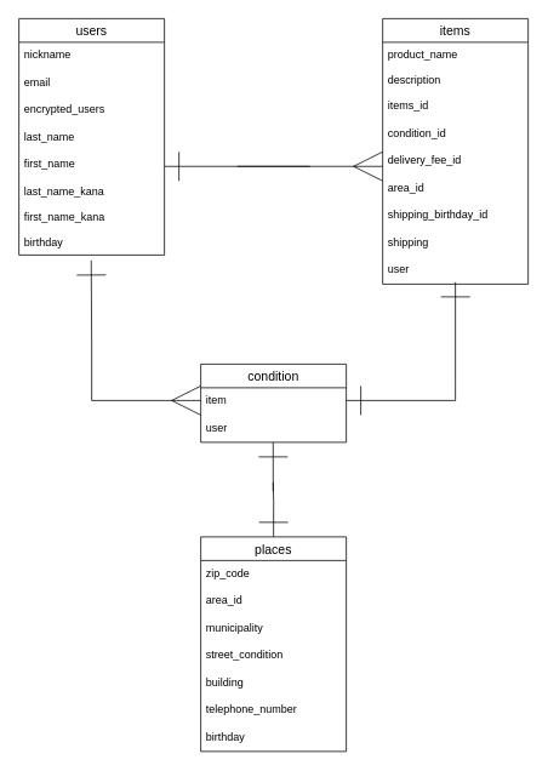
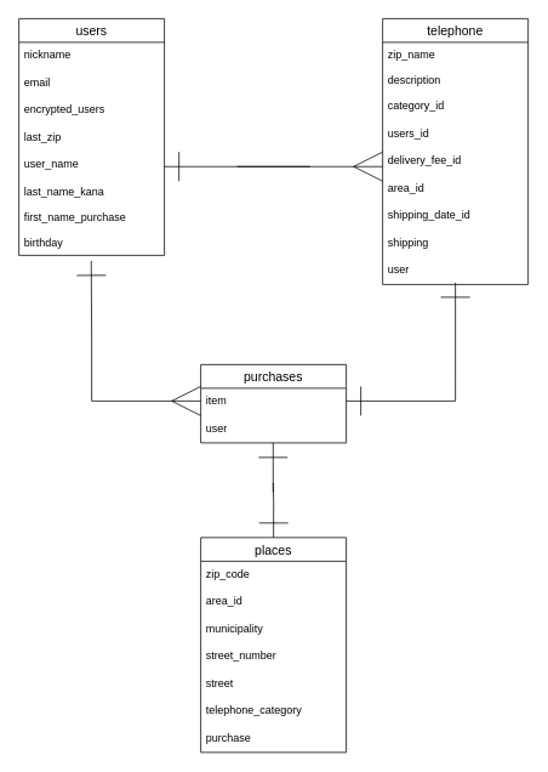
  <mxCell id="0" />
  <mxCell id="1" parent="0" />
  <mxCell id="2" value="users" style="swimlane;fontStyle=0;childLayout=stackLayout;horizontal=1;startSize=26;horizontalStack=0;resizeParent=1;resizeParentMax=0;resizeLast=0;collapsible=1;marginBottom=0;align=center;fontSize=14;labelBackgroundColor=none;" parent="1" vertex="1"><mxGeometry x="20" y="20" width="160" height="260" as="geometry" /></mxCell>
  <mxCell id="3" value="nickname" style="text;strokeColor=none;fillColor=none;spacingLeft=4;spacingRight=4;overflow=hidden;rotatable=0;points=[[0,0.5],[1,0.5]];portConstraint=eastwest;fontSize=12;" parent="2" vertex="1"><mxGeometry y="26" width="160" height="30" as="geometry" /></mxCell>
  <mxCell id="4" value="email" style="text;strokeColor=none;fillColor=none;spacingLeft=4;spacingRight=4;overflow=hidden;rotatable=0;points=[[0,0.5],[1,0.5]];portConstraint=eastwest;fontSize=12;" parent="2" vertex="1"><mxGeometry y="56" width="160" height="30" as="geometry" /></mxCell>
  <mxCell id="5" value="encrypted_users" style="text;strokeColor=none;fillColor=none;spacingLeft=4;spacingRight=4;overflow=hidden;rotatable=0;points=[[0,0.5],[1,0.5]];portConstraint=eastwest;fontSize=12;" parent="2" vertex="1"><mxGeometry y="86" width="160" height="30" as="geometry" /></mxCell>
- <mxCell id="6" value="last_name" style="text;strokeColor=none;fillColor=none;spacingLeft=4;spacingRight=4;overflow=hidden;rotatable=0;points=[[0,0.5],[1,0.5]];portConstraint=eastwest;fontSize=12;" parent="2" vertex="1"><mxGeometry y="116" width="160" height="30" as="geometry" /></mxCell>
- <mxCell id="7" value="first_name" style="text;strokeColor=none;fillColor=none;spacingLeft=4;spacingRight=4;overflow=hidden;rotatable=0;points=[[0,0.5],[1,0.5]];portConstraint=eastwest;fontSize=12;" parent="2" vertex="1"><mxGeometry y="146" width="160" height="30" as="geometry" /></mxCell>
- <mxCell id="8" value="last_name_kana&#10;&#10;first_name_kana&#10;&#10;birthday" style="text;strokeColor=none;fillColor=none;spacingLeft=4;spacingRight=4;overflow=hidden;rotatable=0;points=[[0,0.5],[1,0.5]];portConstraint=eastwest;fontSize=12;labelBackgroundColor=none;align=left;" parent="2" vertex="1"><mxGeometry y="176" width="160" height="84" as="geometry" /></mxCell>
- <mxCell id="9" value="items" style="swimlane;fontStyle=0;childLayout=stackLayout;horizontal=1;startSize=26;horizontalStack=0;resizeParent=1;resizeParentMax=0;resizeLast=0;collapsible=1;marginBottom=0;align=center;fontSize=14;" parent="1" vertex="1"><mxGeometry x="420" y="20" width="160" height="292" as="geometry" /></mxCell>
- <mxCell id="10" value="product_name&#10;&#10;description" style="text;strokeColor=none;fillColor=none;spacingLeft=4;spacingRight=4;overflow=hidden;rotatable=0;points=[[0,0.5],[1,0.5]];portConstraint=eastwest;fontSize=12;" parent="9" vertex="1"><mxGeometry y="26" width="160" height="56" as="geometry" /></mxCell>
- <mxCell id="11" value="items_id" style="text;strokeColor=none;fillColor=none;spacingLeft=4;spacingRight=4;overflow=hidden;rotatable=0;points=[[0,0.5],[1,0.5]];portConstraint=eastwest;fontSize=12;" parent="9" vertex="1"><mxGeometry y="82" width="160" height="30" as="geometry" /></mxCell>
- <mxCell id="12" value="condition_id" style="text;strokeColor=none;fillColor=none;spacingLeft=4;spacingRight=4;overflow=hidden;rotatable=0;points=[[0,0.5],[1,0.5]];portConstraint=eastwest;fontSize=12;" parent="9" vertex="1"><mxGeometry y="112" width="160" height="30" as="geometry" /></mxCell>
+ <mxCell id="6" value="last_zip" style="text;strokeColor=none;fillColor=none;spacingLeft=4;spacingRight=4;overflow=hidden;rotatable=0;points=[[0,0.5],[1,0.5]];portConstraint=eastwest;fontSize=12;" parent="2" vertex="1"><mxGeometry y="116" width="160" height="30" as="geometry" /></mxCell>
+ <mxCell id="7" value="user_name" style="text;strokeColor=none;fillColor=none;spacingLeft=4;spacingRight=4;overflow=hidden;rotatable=0;points=[[0,0.5],[1,0.5]];portConstraint=eastwest;fontSize=12;" parent="2" vertex="1"><mxGeometry y="146" width="160" height="30" as="geometry" /></mxCell>
+ <mxCell id="8" value="last_name_kana&#10;&#10;first_name_purchase&#10;&#10;birthday" style="text;strokeColor=none;fillColor=none;spacingLeft=4;spacingRight=4;overflow=hidden;rotatable=0;points=[[0,0.5],[1,0.5]];portConstraint=eastwest;fontSize=12;labelBackgroundColor=none;align=left;" parent="2" vertex="1"><mxGeometry y="176" width="160" height="84" as="geometry" /></mxCell>
+ <mxCell id="9" value="telephone" style="swimlane;fontStyle=0;childLayout=stackLayout;horizontal=1;startSize=26;horizontalStack=0;resizeParent=1;resizeParentMax=0;resizeLast=0;collapsible=1;marginBottom=0;align=center;fontSize=14;" parent="1" vertex="1"><mxGeometry x="420" y="20" width="160" height="292" as="geometry" /></mxCell>
+ <mxCell id="10" value="zip_name&#10;&#10;description" style="text;strokeColor=none;fillColor=none;spacingLeft=4;spacingRight=4;overflow=hidden;rotatable=0;points=[[0,0.5],[1,0.5]];portConstraint=eastwest;fontSize=12;" parent="9" vertex="1"><mxGeometry y="26" width="160" height="56" as="geometry" /></mxCell>
+ <mxCell id="11" value="category_id" style="text;strokeColor=none;fillColor=none;spacingLeft=4;spacingRight=4;overflow=hidden;rotatable=0;points=[[0,0.5],[1,0.5]];portConstraint=eastwest;fontSize=12;" parent="9" vertex="1"><mxGeometry y="82" width="160" height="30" as="geometry" /></mxCell>
+ <mxCell id="12" value="users_id" style="text;strokeColor=none;fillColor=none;spacingLeft=4;spacingRight=4;overflow=hidden;rotatable=0;points=[[0,0.5],[1,0.5]];portConstraint=eastwest;fontSize=12;" parent="9" vertex="1"><mxGeometry y="112" width="160" height="30" as="geometry" /></mxCell>
  <mxCell id="13" value="delivery_fee_id" style="text;strokeColor=none;fillColor=none;spacingLeft=4;spacingRight=4;overflow=hidden;rotatable=0;points=[[0,0.5],[1,0.5]];portConstraint=eastwest;fontSize=12;" parent="9" vertex="1"><mxGeometry y="142" width="160" height="30" as="geometry" /></mxCell>
  <mxCell id="14" value="area_id" style="text;strokeColor=none;fillColor=none;spacingLeft=4;spacingRight=4;overflow=hidden;rotatable=0;points=[[0,0.5],[1,0.5]];portConstraint=eastwest;fontSize=12;" parent="9" vertex="1"><mxGeometry y="172" width="160" height="30" as="geometry" /></mxCell>
- <mxCell id="15" value="shipping_birthday_id" style="text;strokeColor=none;fillColor=none;spacingLeft=4;spacingRight=4;overflow=hidden;rotatable=0;points=[[0,0.5],[1,0.5]];portConstraint=eastwest;fontSize=12;" parent="9" vertex="1"><mxGeometry y="202" width="160" height="30" as="geometry" /></mxCell>
+ <mxCell id="15" value="shipping_date_id" style="text;strokeColor=none;fillColor=none;spacingLeft=4;spacingRight=4;overflow=hidden;rotatable=0;points=[[0,0.5],[1,0.5]];portConstraint=eastwest;fontSize=12;" parent="9" vertex="1"><mxGeometry y="202" width="160" height="30" as="geometry" /></mxCell>
  <mxCell id="16" value="shipping" style="text;strokeColor=none;fillColor=none;spacingLeft=4;spacingRight=4;overflow=hidden;rotatable=0;points=[[0,0.5],[1,0.5]];portConstraint=eastwest;fontSize=12;" parent="9" vertex="1"><mxGeometry y="232" width="160" height="30" as="geometry" /></mxCell>
  <mxCell id="17" value="user" style="text;strokeColor=none;fillColor=none;spacingLeft=4;spacingRight=4;overflow=hidden;rotatable=0;points=[[0,0.5],[1,0.5]];portConstraint=eastwest;fontSize=12;" parent="9" vertex="1"><mxGeometry y="262" width="160" height="30" as="geometry" /></mxCell>
- <mxCell id="18" value="condition" style="swimlane;fontStyle=0;childLayout=stackLayout;horizontal=1;startSize=26;horizontalStack=0;resizeParent=1;resizeParentMax=0;resizeLast=0;collapsible=1;marginBottom=0;align=center;fontSize=14;" parent="1" vertex="1"><mxGeometry x="220" y="400" width="160" height="86" as="geometry" /></mxCell>
+ <mxCell id="18" value="purchases" style="swimlane;fontStyle=0;childLayout=stackLayout;horizontal=1;startSize=26;horizontalStack=0;resizeParent=1;resizeParentMax=0;resizeLast=0;collapsible=1;marginBottom=0;align=center;fontSize=14;" parent="1" vertex="1"><mxGeometry x="220" y="400" width="160" height="86" as="geometry" /></mxCell>
  <mxCell id="19" value="item" style="text;strokeColor=none;fillColor=none;spacingLeft=4;spacingRight=4;overflow=hidden;rotatable=0;points=[[0,0.5],[1,0.5]];portConstraint=eastwest;fontSize=12;" parent="18" vertex="1"><mxGeometry y="26" width="160" height="30" as="geometry" /></mxCell>
  <mxCell id="20" value="user" style="text;strokeColor=none;fillColor=none;spacingLeft=4;spacingRight=4;overflow=hidden;rotatable=0;points=[[0,0.5],[1,0.5]];portConstraint=eastwest;fontSize=12;" parent="18" vertex="1"><mxGeometry y="56" width="160" height="30" as="geometry" /></mxCell>
  <mxCell id="21" value="places" style="swimlane;fontStyle=0;childLayout=stackLayout;horizontal=1;startSize=26;horizontalStack=0;resizeParent=1;resizeParentMax=0;resizeLast=0;collapsible=1;marginBottom=0;align=center;fontSize=14;" parent="1" vertex="1"><mxGeometry x="220" y="590" width="160" height="236" as="geometry" /></mxCell>
  <mxCell id="22" value="zip_code" style="text;strokeColor=none;fillColor=none;spacingLeft=4;spacingRight=4;overflow=hidden;rotatable=0;points=[[0,0.5],[1,0.5]];portConstraint=eastwest;fontSize=12;" parent="21" vertex="1"><mxGeometry y="26" width="160" height="30" as="geometry" /></mxCell>
  <mxCell id="23" value="area_id" style="text;strokeColor=none;fillColor=none;spacingLeft=4;spacingRight=4;overflow=hidden;rotatable=0;points=[[0,0.5],[1,0.5]];portConstraint=eastwest;fontSize=12;" parent="21" vertex="1"><mxGeometry y="56" width="160" height="30" as="geometry" /></mxCell>
  <mxCell id="24" value="municipality" style="text;strokeColor=none;fillColor=none;spacingLeft=4;spacingRight=4;overflow=hidden;rotatable=0;points=[[0,0.5],[1,0.5]];portConstraint=eastwest;fontSize=12;" parent="21" vertex="1"><mxGeometry y="86" width="160" height="30" as="geometry" /></mxCell>
- <mxCell id="25" value="street_condition" style="text;strokeColor=none;fillColor=none;spacingLeft=4;spacingRight=4;overflow=hidden;rotatable=0;points=[[0,0.5],[1,0.5]];portConstraint=eastwest;fontSize=12;" parent="21" vertex="1"><mxGeometry y="116" width="160" height="30" as="geometry" /></mxCell>
- <mxCell id="26" value="building" style="text;strokeColor=none;fillColor=none;spacingLeft=4;spacingRight=4;overflow=hidden;rotatable=0;points=[[0,0.5],[1,0.5]];portConstraint=eastwest;fontSize=12;" parent="21" vertex="1"><mxGeometry y="146" width="160" height="30" as="geometry" /></mxCell>
- <mxCell id="27" value="telephone_number" style="text;strokeColor=none;fillColor=none;spacingLeft=4;spacingRight=4;overflow=hidden;rotatable=0;points=[[0,0.5],[1,0.5]];portConstraint=eastwest;fontSize=12;" parent="21" vertex="1"><mxGeometry y="176" width="160" height="30" as="geometry" /></mxCell>
- <mxCell id="28" value="birthday" style="text;strokeColor=none;fillColor=none;spacingLeft=4;spacingRight=4;overflow=hidden;rotatable=0;points=[[0,0.5],[1,0.5]];portConstraint=eastwest;fontSize=12;" parent="21" vertex="1"><mxGeometry y="206" width="160" height="30" as="geometry" /></mxCell>
+ <mxCell id="25" value="street_number" style="text;strokeColor=none;fillColor=none;spacingLeft=4;spacingRight=4;overflow=hidden;rotatable=0;points=[[0,0.5],[1,0.5]];portConstraint=eastwest;fontSize=12;" parent="21" vertex="1"><mxGeometry y="116" width="160" height="30" as="geometry" /></mxCell>
+ <mxCell id="26" value="street" style="text;strokeColor=none;fillColor=none;spacingLeft=4;spacingRight=4;overflow=hidden;rotatable=0;points=[[0,0.5],[1,0.5]];portConstraint=eastwest;fontSize=12;" parent="21" vertex="1"><mxGeometry y="146" width="160" height="30" as="geometry" /></mxCell>
+ <mxCell id="27" value="telephone_category" style="text;strokeColor=none;fillColor=none;spacingLeft=4;spacingRight=4;overflow=hidden;rotatable=0;points=[[0,0.5],[1,0.5]];portConstraint=eastwest;fontSize=12;" parent="21" vertex="1"><mxGeometry y="176" width="160" height="30" as="geometry" /></mxCell>
+ <mxCell id="28" value="purchase" style="text;strokeColor=none;fillColor=none;spacingLeft=4;spacingRight=4;overflow=hidden;rotatable=0;points=[[0,0.5],[1,0.5]];portConstraint=eastwest;fontSize=12;" parent="21" vertex="1"><mxGeometry y="206" width="160" height="30" as="geometry" /></mxCell>
  <mxCell id="29" style="edgeStyle=orthogonalEdgeStyle;rounded=0;orthogonalLoop=1;jettySize=auto;html=1;endArrow=ERone;endFill=0;sourcePerimeterSpacing=6;strokeWidth=1;endSize=30;startSize=40;" parent="1" edge="1"><mxGeometry relative="1" as="geometry"><mxPoint x="340" y="182.5" as="sourcePoint" /><mxPoint x="180" y="182.5" as="targetPoint" /></mxGeometry></mxCell>
  <mxCell id="30" style="edgeStyle=orthogonalEdgeStyle;rounded=0;orthogonalLoop=1;jettySize=auto;html=1;endArrow=ERmany;endFill=0;sourcePerimeterSpacing=6;strokeWidth=1;endSize=30;startSize=40;" parent="1" edge="1"><mxGeometry relative="1" as="geometry"><mxPoint x="260" y="182.5" as="sourcePoint" /><mxPoint x="420" y="182.5" as="targetPoint" /></mxGeometry></mxCell>
  <mxCell id="31" style="edgeStyle=elbowEdgeStyle;rounded=0;orthogonalLoop=1;jettySize=auto;html=1;startSize=40;sourcePerimeterSpacing=6;endArrow=ERmany;endFill=0;endSize=30;strokeWidth=1;" parent="1" edge="1"><mxGeometry relative="1" as="geometry"><mxPoint x="220" y="440" as="targetPoint" /><mxPoint x="100" y="440" as="sourcePoint" /><Array as="points"><mxPoint x="100" y="440" /><mxPoint x="90" y="380" /></Array></mxGeometry></mxCell>
  <mxCell id="32" style="edgeStyle=orthogonalEdgeStyle;rounded=0;orthogonalLoop=1;jettySize=auto;html=1;startSize=40;sourcePerimeterSpacing=6;endArrow=ERone;endFill=0;endSize=30;strokeWidth=1;" parent="1" edge="1"><mxGeometry relative="1" as="geometry"><mxPoint x="99.5" y="286" as="targetPoint" /><mxPoint x="100" y="440" as="sourcePoint" /><Array as="points"><mxPoint x="100" y="373" /></Array></mxGeometry></mxCell>
  <mxCell id="33" style="edgeStyle=orthogonalEdgeStyle;rounded=0;orthogonalLoop=1;jettySize=auto;html=1;endArrow=ERone;endFill=0;sourcePerimeterSpacing=6;strokeWidth=1;endSize=30;startSize=40;" parent="1" edge="1"><mxGeometry relative="1" as="geometry"><mxPoint x="500" y="440" as="sourcePoint" /><mxPoint x="380" y="440" as="targetPoint" /></mxGeometry></mxCell>
  <mxCell id="34" style="edgeStyle=orthogonalEdgeStyle;rounded=0;orthogonalLoop=1;jettySize=auto;html=1;startSize=40;sourcePerimeterSpacing=6;endArrow=ERone;endFill=0;endSize=30;strokeWidth=1;" parent="1" edge="1"><mxGeometry relative="1" as="geometry"><mxPoint x="500" y="310" as="targetPoint" /><mxPoint x="500" y="440" as="sourcePoint" /><Array as="points"><mxPoint x="500" y="418" /></Array></mxGeometry></mxCell>
  <mxCell id="35" style="edgeStyle=orthogonalEdgeStyle;rounded=0;orthogonalLoop=1;jettySize=auto;html=1;startSize=40;sourcePerimeterSpacing=6;endArrow=ERone;endFill=0;endSize=30;strokeWidth=1;entryX=0.5;entryY=0;entryDx=0;entryDy=0;" parent="1" target="21" edge="1"><mxGeometry relative="1" as="geometry"><mxPoint x="299.58" y="584" as="targetPoint" /><mxPoint x="299.58" y="530" as="sourcePoint" /></mxGeometry></mxCell>
  <mxCell id="36" style="edgeStyle=orthogonalEdgeStyle;rounded=0;orthogonalLoop=1;jettySize=auto;html=1;startSize=40;sourcePerimeterSpacing=6;endArrow=ERone;endFill=0;endSize=30;strokeWidth=1;" parent="1" edge="1"><mxGeometry relative="1" as="geometry"><mxPoint x="299.58" y="486" as="targetPoint" /><mxPoint x="299.58" y="540" as="sourcePoint" /></mxGeometry></mxCell>
